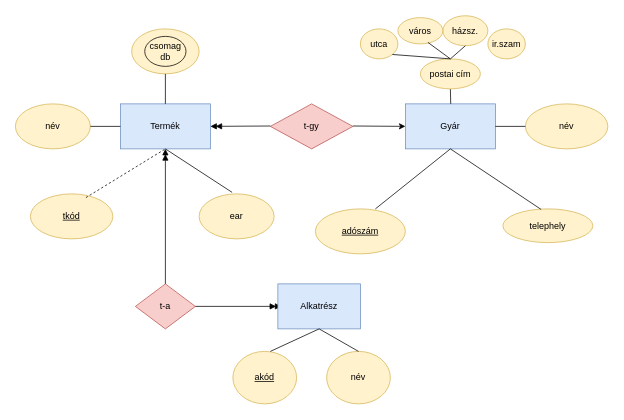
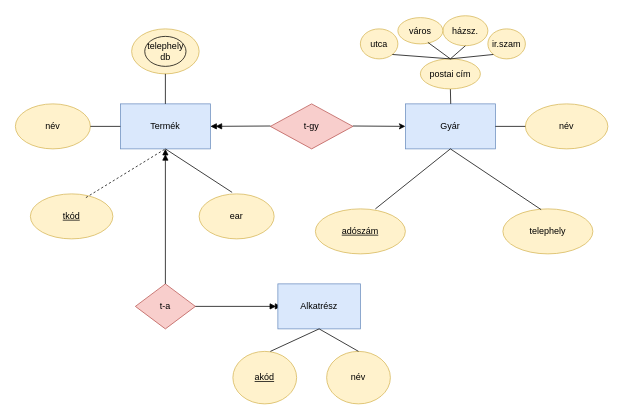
  <mxCell id="0" />
  <mxCell id="1" parent="0" />
  <mxCell id="2" value="Termék" style="rounded=0;whiteSpace=wrap;html=1;fillColor=#dae8fc;strokeColor=#6c8ebf;" vertex="1" parent="1"><mxGeometry x="160" y="138" width="120" height="60" as="geometry" /></mxCell>
  <mxCell id="3" value="Gyár" style="rounded=0;whiteSpace=wrap;html=1;fillColor=#dae8fc;strokeColor=#6c8ebf;" vertex="1" parent="1"><mxGeometry x="540" y="138" width="120" height="60" as="geometry" /></mxCell>
  <mxCell id="4" value="&lt;u&gt;tkód&lt;/u&gt;" style="ellipse;whiteSpace=wrap;html=1;fillColor=#fff2cc;strokeColor=#d6b656;" vertex="1" parent="1"><mxGeometry x="40" y="258" width="110" height="60" as="geometry" /></mxCell>
  <mxCell id="5" value="név" style="ellipse;whiteSpace=wrap;html=1;fillColor=#fff2cc;strokeColor=#d6b656;" vertex="1" parent="1"><mxGeometry x="20" y="138" width="100" height="60" as="geometry" /></mxCell>
  <mxCell id="6" value="név" style="ellipse;whiteSpace=wrap;html=1;fillColor=#fff2cc;strokeColor=#d6b656;" vertex="1" parent="1"><mxGeometry x="700" y="138" width="110" height="60" as="geometry" /></mxCell>
- <mxCell id="7" value="telephely" style="ellipse;whiteSpace=wrap;html=1;fillColor=#fff2cc;strokeColor=#d6b656;" vertex="1" parent="1"><mxGeometry x="670" y="278" width="120" height="45" as="geometry" /></mxCell>
+ <mxCell id="7" value="telephely" style="ellipse;whiteSpace=wrap;html=1;fillColor=#fff2cc;strokeColor=#d6b656;" vertex="1" parent="1"><mxGeometry x="670" y="278" width="120" height="60" as="geometry" /></mxCell>
  <mxCell id="8" value="" style="endArrow=none;html=1;rounded=0;entryX=0.5;entryY=1;entryDx=0;entryDy=0;exitX=0.673;exitY=0.083;exitDx=0;exitDy=0;exitPerimeter=0;dashed=1;" edge="1" parent="1" source="4" target="2"><mxGeometry width="50" height="50" relative="1" as="geometry"><mxPoint x="70" y="278" as="sourcePoint" /><mxPoint x="120" y="228" as="targetPoint" /></mxGeometry></mxCell>
  <mxCell id="9" value="&lt;u&gt;adószám&lt;/u&gt;" style="ellipse;whiteSpace=wrap;html=1;fillColor=#fff2cc;strokeColor=#d6b656;" vertex="1" parent="1"><mxGeometry x="420" y="278" width="120" height="60" as="geometry" /></mxCell>
  <mxCell id="10" value="" style="endArrow=none;html=1;rounded=0;exitX=0.44;exitY=-0.033;exitDx=0;exitDy=0;exitPerimeter=0;entryX=0.5;entryY=1;entryDx=0;entryDy=0;" edge="1" parent="1" source="24" target="2"><mxGeometry width="50" height="50" relative="1" as="geometry"><mxPoint x="273.04" y="269.04" as="sourcePoint" /><mxPoint x="259" y="208" as="targetPoint" /><Array as="points" /></mxGeometry></mxCell>
  <mxCell id="11" value="" style="endArrow=none;html=1;rounded=0;" edge="1" parent="1"><mxGeometry width="50" height="50" relative="1" as="geometry"><mxPoint x="500" y="278" as="sourcePoint" /><mxPoint x="600" y="198" as="targetPoint" /></mxGeometry></mxCell>
  <mxCell id="12" value="" style="endArrow=none;html=1;rounded=0;entryX=0.5;entryY=1;entryDx=0;entryDy=0;exitX=0.425;exitY=0.017;exitDx=0;exitDy=0;exitPerimeter=0;" edge="1" parent="1" source="7" target="3"><mxGeometry width="50" height="50" relative="1" as="geometry"><mxPoint x="720" y="268" as="sourcePoint" /><mxPoint x="650" y="198" as="targetPoint" /></mxGeometry></mxCell>
  <mxCell id="13" value="t-gy" style="rhombus;whiteSpace=wrap;html=1;fillColor=#f8cecc;strokeColor=#b85450;" vertex="1" parent="1"><mxGeometry x="360" y="138" width="110" height="60" as="geometry" /></mxCell>
  <mxCell id="14" value="" style="endArrow=none;html=1;rounded=0;exitX=0.425;exitY=0;exitDx=0;exitDy=0;exitPerimeter=0;" edge="1" parent="1" target="15"><mxGeometry width="50" height="50" relative="1" as="geometry"><mxPoint x="600.46" y="138" as="sourcePoint" /><mxPoint x="600" y="98" as="targetPoint" /></mxGeometry></mxCell>
  <mxCell id="15" value="postai cím" style="ellipse;whiteSpace=wrap;html=1;fillColor=#fff2cc;strokeColor=#d6b656;" vertex="1" parent="1"><mxGeometry x="560" y="78" width="80" height="40" as="geometry" /></mxCell>
  <mxCell id="16" value="" style="endArrow=doubleBlock;html=1;rounded=0;entryX=1;entryY=0.5;entryDx=0;entryDy=0;endFill=1;" edge="1" parent="1" target="2"><mxGeometry width="50" height="50" relative="1" as="geometry"><mxPoint x="360" y="167.5" as="sourcePoint" /><mxPoint x="300" y="167.5" as="targetPoint" /></mxGeometry></mxCell>
  <mxCell id="17" value="" style="endArrow=classic;html=1;rounded=0;entryX=0;entryY=0.5;entryDx=0;entryDy=0;" edge="1" parent="1" target="3"><mxGeometry width="50" height="50" relative="1" as="geometry"><mxPoint x="470" y="167.5" as="sourcePoint" /><mxPoint x="530" y="168" as="targetPoint" /></mxGeometry></mxCell>
  <mxCell id="18" value="ir.szam" style="ellipse;whiteSpace=wrap;html=1;fillColor=#fff2cc;strokeColor=#d6b656;" vertex="1" parent="1"><mxGeometry x="650" y="38" width="50" height="40" as="geometry" /></mxCell>
+ <mxCell id="19" value="" style="endArrow=none;html=1;rounded=0;entryX=0;entryY=1;entryDx=0;entryDy=0;exitX=0.5;exitY=0;exitDx=0;exitDy=0;" edge="1" parent="1" source="15" target="18"><mxGeometry width="50" height="50" relative="1" as="geometry"><mxPoint x="620" y="78" as="sourcePoint" /><mxPoint x="650" y="48" as="targetPoint" /><Array as="points" /></mxGeometry></mxCell>
  <mxCell id="20" value="házsz." style="ellipse;whiteSpace=wrap;html=1;fillColor=#fff2cc;strokeColor=#d6b656;" vertex="1" parent="1"><mxGeometry x="590" y="20.5" width="60" height="40" as="geometry" /></mxCell>
  <mxCell id="21" value="utca" style="ellipse;whiteSpace=wrap;html=1;fillColor=#fff2cc;strokeColor=#d6b656;" vertex="1" parent="1"><mxGeometry x="480" y="38" width="50" height="40" as="geometry" /></mxCell>
  <mxCell id="22" value="" style="endArrow=none;html=1;rounded=0;entryX=1;entryY=1;entryDx=0;entryDy=0;exitX=0.5;exitY=0;exitDx=0;exitDy=0;" edge="1" parent="1" source="15" target="21"><mxGeometry width="50" height="50" relative="1" as="geometry"><mxPoint x="580" y="88" as="sourcePoint" /><mxPoint x="540" y="58" as="targetPoint" /></mxGeometry></mxCell>
  <mxCell id="23" value="" style="endArrow=none;html=1;rounded=0;exitX=0.5;exitY=1;exitDx=0;exitDy=0;" edge="1" parent="1" source="20"><mxGeometry width="50" height="50" relative="1" as="geometry"><mxPoint x="600" y="68" as="sourcePoint" /><mxPoint x="600" y="78" as="targetPoint" /></mxGeometry></mxCell>
  <mxCell id="24" value="ear" style="ellipse;whiteSpace=wrap;html=1;fillColor=#fff2cc;strokeColor=#d6b656;" vertex="1" parent="1"><mxGeometry x="265" y="258" width="100" height="60" as="geometry" /></mxCell>
  <mxCell id="25" value="" style="ellipse;whiteSpace=wrap;html=1;fillColor=#fff2cc;strokeColor=#d6b656;" vertex="1" parent="1"><mxGeometry x="175" y="38" width="90" height="60" as="geometry" /></mxCell>
- <mxCell id="26" value="csomag&lt;div&gt;db&lt;/div&gt;" style="ellipse;whiteSpace=wrap;html=1;fillColor=#fff2cc;strokeColor=#030201;" vertex="1" parent="1"><mxGeometry x="192.5" y="48" width="55" height="40" as="geometry" /></mxCell>
+ <mxCell id="26" value="telephely&lt;div&gt;db&lt;/div&gt;" style="ellipse;whiteSpace=wrap;html=1;fillColor=#fff2cc;strokeColor=#030201;" vertex="1" parent="1"><mxGeometry x="192.5" y="48" width="55" height="40" as="geometry" /></mxCell>
  <mxCell id="27" value="" style="endArrow=none;html=1;rounded=0;exitX=0.5;exitY=0;exitDx=0;exitDy=0;" edge="1" parent="1" source="2"><mxGeometry width="50" height="50" relative="1" as="geometry"><mxPoint x="220" y="138" as="sourcePoint" /><mxPoint x="220" y="98" as="targetPoint" /></mxGeometry></mxCell>
  <mxCell id="28" value="város" style="ellipse;whiteSpace=wrap;html=1;fillColor=#fff2cc;strokeColor=#d6b656;" vertex="1" parent="1"><mxGeometry x="530" y="23" width="60" height="35" as="geometry" /></mxCell>
  <mxCell id="29" value="" style="endArrow=none;html=1;rounded=0;entryX=0.667;entryY=0.943;entryDx=0;entryDy=0;entryPerimeter=0;" edge="1" parent="1" target="28"><mxGeometry width="50" height="50" relative="1" as="geometry"><mxPoint x="600" y="78" as="sourcePoint" /><mxPoint x="550" y="48" as="targetPoint" /></mxGeometry></mxCell>
  <mxCell id="30" value="" style="endArrow=none;html=1;rounded=0;" edge="1" parent="1"><mxGeometry width="50" height="50" relative="1" as="geometry"><mxPoint x="120" y="168" as="sourcePoint" /><mxPoint x="160" y="168" as="targetPoint" /></mxGeometry></mxCell>
  <mxCell id="31" value="t-a" style="rhombus;whiteSpace=wrap;html=1;fillColor=#f8cecc;strokeColor=#b85450;" vertex="1" parent="1"><mxGeometry x="180" y="378" width="80" height="60" as="geometry" /></mxCell>
  <mxCell id="32" value="" style="endArrow=doubleBlock;html=1;rounded=0;entryX=0.5;entryY=1;entryDx=0;entryDy=0;endFill=1;exitX=0.5;exitY=0;exitDx=0;exitDy=0;" edge="1" parent="1" source="31" target="2"><mxGeometry width="50" height="50" relative="1" as="geometry"><mxPoint x="220" y="348" as="sourcePoint" /><mxPoint x="270" y="328" as="targetPoint" /><Array as="points" /></mxGeometry></mxCell>
  <mxCell id="33" value="" style="endArrow=doubleBlock;html=1;rounded=0;endFill=1;entryX=0.042;entryY=0.5;entryDx=0;entryDy=0;entryPerimeter=0;" edge="1" parent="1" target="34"><mxGeometry width="50" height="50" relative="1" as="geometry"><mxPoint x="260" y="408" as="sourcePoint" /><mxPoint x="370" y="408" as="targetPoint" /></mxGeometry></mxCell>
  <mxCell id="34" value="Alkatrész" style="rounded=0;whiteSpace=wrap;html=1;fillColor=#dae8fc;strokeColor=#6c8ebf;" vertex="1" parent="1"><mxGeometry x="370" y="378" width="110" height="60" as="geometry" /></mxCell>
  <mxCell id="35" value="&lt;u&gt;akód&lt;/u&gt;" style="ellipse;whiteSpace=wrap;html=1;fillColor=#fff2cc;strokeColor=#d6b656;" vertex="1" parent="1"><mxGeometry x="310" y="468" width="85" height="70" as="geometry" /></mxCell>
  <mxCell id="36" value="név" style="ellipse;whiteSpace=wrap;html=1;fillColor=#fff2cc;strokeColor=#d6b656;" vertex="1" parent="1"><mxGeometry x="435" y="468" width="85" height="70" as="geometry" /></mxCell>
  <mxCell id="37" value="" style="endArrow=none;html=1;rounded=0;entryX=0.5;entryY=1;entryDx=0;entryDy=0;" edge="1" parent="1" target="34"><mxGeometry width="50" height="50" relative="1" as="geometry"><mxPoint x="360" y="468" as="sourcePoint" /><mxPoint x="430" y="438" as="targetPoint" /></mxGeometry></mxCell>
  <mxCell id="38" value="" style="endArrow=none;html=1;rounded=0;exitX=0.5;exitY=0;exitDx=0;exitDy=0;entryX=0.5;entryY=1;entryDx=0;entryDy=0;" edge="1" parent="1" source="36" target="34"><mxGeometry width="50" height="50" relative="1" as="geometry"><mxPoint x="460" y="468" as="sourcePoint" /><mxPoint x="430" y="438" as="targetPoint" /></mxGeometry></mxCell>
  <mxCell id="39" value="" style="endArrow=none;html=1;rounded=0;" edge="1" parent="1"><mxGeometry width="50" height="50" relative="1" as="geometry"><mxPoint x="660" y="168" as="sourcePoint" /><mxPoint x="700" y="168" as="targetPoint" /></mxGeometry></mxCell>
